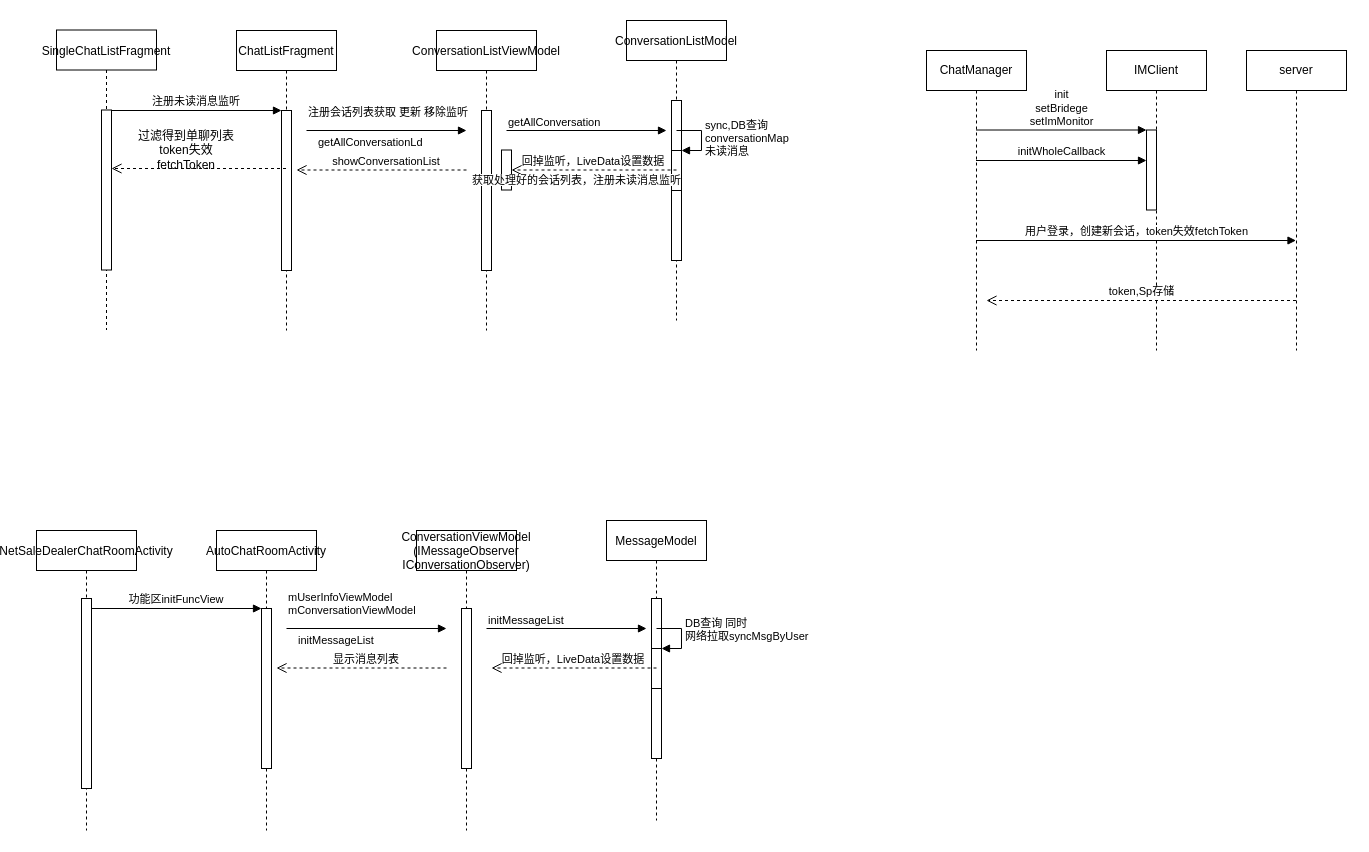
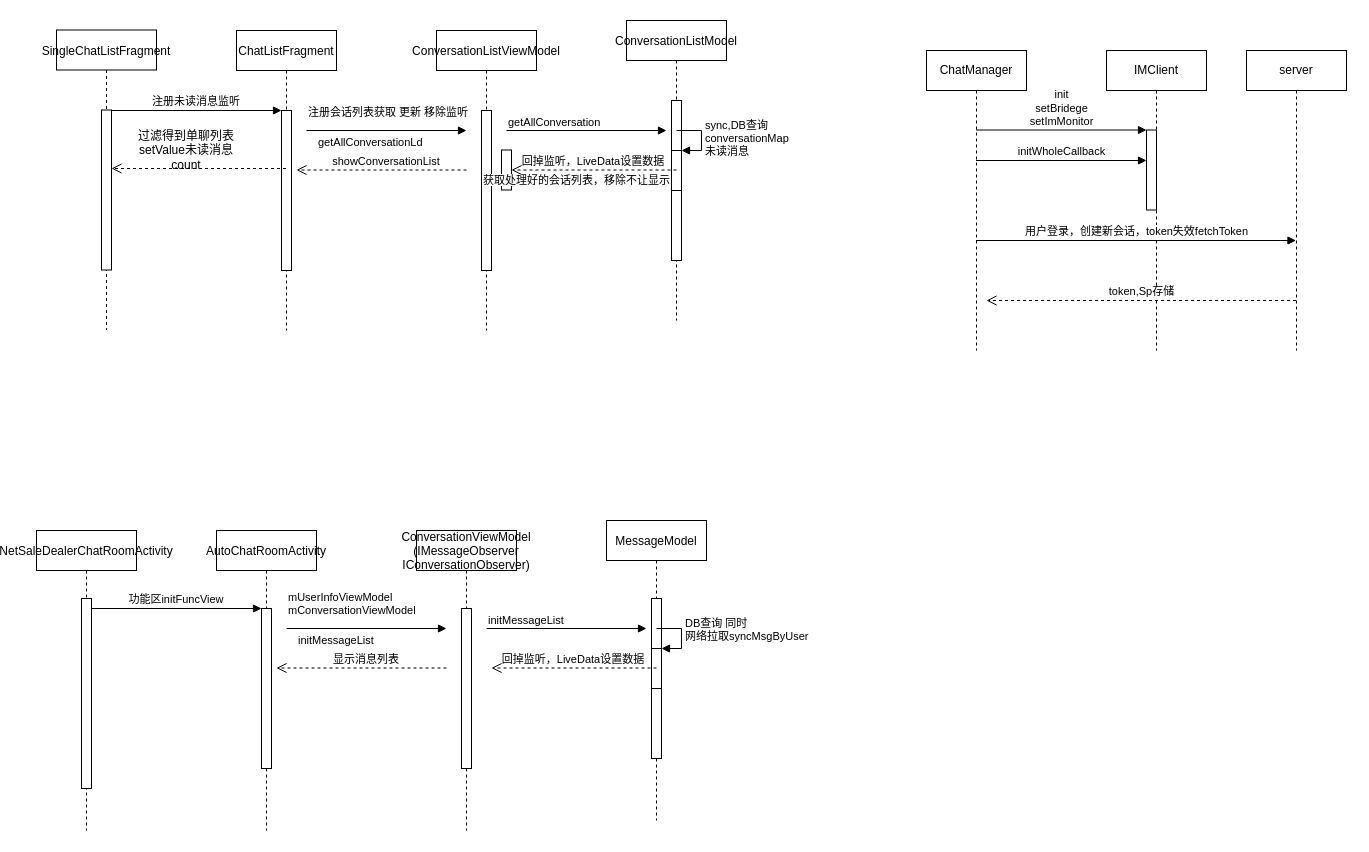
  <mxCell id="0" />
  <mxCell id="1" parent="0" />
  <mxCell id="2" value="ChatListFragment" style="shape=umlLifeline;perimeter=lifelinePerimeter;container=1;collapsible=0;recursiveResize=0;rounded=0;shadow=0;strokeWidth=1;" parent="1" vertex="1"><mxGeometry x="220" y="30" width="100" height="300" as="geometry" /></mxCell>
  <mxCell id="3" value="" style="points=[];perimeter=orthogonalPerimeter;rounded=0;shadow=0;strokeWidth=1;" parent="2" vertex="1"><mxGeometry x="45" y="80" width="10" height="160" as="geometry" /></mxCell>
  <mxCell id="4" value="" style="verticalAlign=bottom;endArrow=open;dashed=1;endSize=8;shadow=0;strokeWidth=1;" parent="1" edge="1"><mxGeometry relative="1" as="geometry"><mxPoint x="95" y="168" as="targetPoint" /><mxPoint x="269.5" y="168" as="sourcePoint" /><Array as="points"><mxPoint x="190" y="168" /></Array></mxGeometry></mxCell>
  <mxCell id="5" value="注册未读消息监听" style="verticalAlign=bottom;endArrow=block;entryX=0;entryY=0;shadow=0;strokeWidth=1;" parent="1" target="3" edge="1"><mxGeometry relative="1" as="geometry"><mxPoint x="95" y="110" as="sourcePoint" /></mxGeometry></mxCell>
  <mxCell id="6" value="ConversationListViewModel" style="shape=umlLifeline;perimeter=lifelinePerimeter;container=1;collapsible=0;recursiveResize=0;rounded=0;shadow=0;strokeWidth=1;" vertex="1" parent="1"><mxGeometry x="420" y="30" width="100" height="300" as="geometry" /></mxCell>
  <mxCell id="7" value="" style="points=[];perimeter=orthogonalPerimeter;rounded=0;shadow=0;strokeWidth=1;" vertex="1" parent="6"><mxGeometry x="45" y="80" width="10" height="160" as="geometry" /></mxCell>
  <mxCell id="8" value="" style="endArrow=block;endFill=1;html=1;edgeStyle=orthogonalEdgeStyle;align=left;verticalAlign=top;" edge="1" parent="1"><mxGeometry x="-1" relative="1" as="geometry"><mxPoint x="290" y="130" as="sourcePoint" /><mxPoint x="450" y="130" as="targetPoint" /></mxGeometry></mxCell>
  <mxCell id="9" value="注册会话列表获取 更新 移除监听" style="edgeLabel;resizable=0;html=1;align=left;verticalAlign=bottom;" connectable="0" vertex="1" parent="8"><mxGeometry x="-1" relative="1" as="geometry"><mxPoint y="-10" as="offset" /></mxGeometry></mxCell>
  <mxCell id="10" value="ConversationListModel" style="shape=umlLifeline;perimeter=lifelinePerimeter;container=1;collapsible=0;recursiveResize=0;rounded=0;shadow=0;strokeWidth=1;" vertex="1" parent="1"><mxGeometry x="610" y="20" width="100" height="300" as="geometry" /></mxCell>
  <mxCell id="11" value="" style="points=[];perimeter=orthogonalPerimeter;rounded=0;shadow=0;strokeWidth=1;" vertex="1" parent="10"><mxGeometry x="45" y="80" width="10" height="160" as="geometry" /></mxCell>
  <mxCell id="12" value="" style="html=1;points=[];perimeter=orthogonalPerimeter;" vertex="1" parent="10"><mxGeometry x="45" y="130" width="10" height="40" as="geometry" /></mxCell>
  <mxCell id="13" value="sync,DB查询&lt;br&gt;&lt;span style=&quot;text-align: center&quot;&gt;conversationMap&lt;br&gt;未读消息&lt;br&gt;&lt;/span&gt;" style="edgeStyle=orthogonalEdgeStyle;html=1;align=left;spacingLeft=2;endArrow=block;rounded=0;entryX=1;entryY=0;" edge="1" target="12" parent="10"><mxGeometry relative="1" as="geometry"><mxPoint x="50" y="110" as="sourcePoint" /><Array as="points"><mxPoint x="75" y="110" /></Array></mxGeometry></mxCell>
  <mxCell id="14" value="" style="endArrow=block;endFill=1;html=1;edgeStyle=orthogonalEdgeStyle;align=left;verticalAlign=top;" edge="1" parent="1"><mxGeometry x="-1" relative="1" as="geometry"><mxPoint x="490" y="130" as="sourcePoint" /><mxPoint x="650" y="130" as="targetPoint" /></mxGeometry></mxCell>
  <mxCell id="15" value="getAllConversation" style="edgeLabel;resizable=0;html=1;align=left;verticalAlign=bottom;" connectable="0" vertex="1" parent="14"><mxGeometry x="-1" relative="1" as="geometry" /></mxCell>
  <mxCell id="16" value="回掉监听，LiveData设置数据" style="verticalAlign=bottom;endArrow=open;dashed=1;endSize=8;exitX=0;exitY=0.95;shadow=0;strokeWidth=1;" edge="1" parent="1" target="19"><mxGeometry relative="1" as="geometry"><mxPoint x="490" y="169.5" as="targetPoint" /><mxPoint x="660" y="169.5" as="sourcePoint" /></mxGeometry></mxCell>
  <mxCell id="17" value="showConversationList" style="verticalAlign=bottom;endArrow=open;dashed=1;endSize=8;exitX=0;exitY=0.95;shadow=0;strokeWidth=1;" edge="1" parent="1"><mxGeometry x="-0.059" relative="1" as="geometry"><mxPoint x="280" y="169.5" as="targetPoint" /><mxPoint x="450" y="169.5" as="sourcePoint" /><mxPoint as="offset" /></mxGeometry></mxCell>
  <mxCell id="18" value="getAllConversationLd" style="edgeLabel;resizable=0;html=1;align=left;verticalAlign=bottom;" connectable="0" vertex="1" parent="1"><mxGeometry x="300" y="150" as="geometry" /></mxCell>
  <mxCell id="19" value="" style="html=1;points=[];perimeter=orthogonalPerimeter;" vertex="1" parent="1"><mxGeometry x="485" y="149.5" width="10" height="40" as="geometry" /></mxCell>
- <mxCell id="20" value="&lt;span style=&quot;font-size: 11px ; background-color: rgb(255 , 255 , 255)&quot;&gt;获取处理好的会话列表，注册未读消息监听&lt;/span&gt;" style="text;html=1;align=center;verticalAlign=middle;resizable=0;points=[];autosize=1;" vertex="1" parent="1"><mxGeometry x="450" y="169.5" width="220" height="20" as="geometry" /></mxCell>
+ <mxCell id="20" value="&lt;span style=&quot;font-size: 11px ; background-color: rgb(255 , 255 , 255)&quot;&gt;获取处理好的会话列表，移除不让显示&lt;/span&gt;" style="text;html=1;align=center;verticalAlign=middle;resizable=0;points=[];autosize=1;" vertex="1" parent="1"><mxGeometry x="450" y="169.5" width="220" height="20" as="geometry" /></mxCell>
  <mxCell id="21" value="NetSaleDealerChatRoomActivity" style="shape=umlLifeline;perimeter=lifelinePerimeter;container=1;collapsible=0;recursiveResize=0;rounded=0;shadow=0;strokeWidth=1;" vertex="1" parent="1"><mxGeometry x="20" y="530" width="100" height="300" as="geometry" /></mxCell>
  <mxCell id="22" value="" style="points=[];perimeter=orthogonalPerimeter;rounded=0;shadow=0;strokeWidth=1;" vertex="1" parent="21"><mxGeometry x="45" y="68" width="10" height="190" as="geometry" /></mxCell>
  <mxCell id="23" value="AutoChatRoomActivity" style="shape=umlLifeline;perimeter=lifelinePerimeter;container=1;collapsible=0;recursiveResize=0;rounded=0;shadow=0;strokeWidth=1;" vertex="1" parent="1"><mxGeometry x="200" y="530" width="100" height="300" as="geometry" /></mxCell>
  <mxCell id="24" value="" style="points=[];perimeter=orthogonalPerimeter;rounded=0;shadow=0;strokeWidth=1;" vertex="1" parent="23"><mxGeometry x="45" y="78" width="10" height="160" as="geometry" /></mxCell>
  <mxCell id="25" value="功能区initFuncView" style="verticalAlign=bottom;endArrow=block;entryX=0;entryY=0;shadow=0;strokeWidth=1;" edge="1" parent="1" source="22" target="24"><mxGeometry relative="1" as="geometry"><mxPoint x="175" y="608" as="sourcePoint" /></mxGeometry></mxCell>
  <mxCell id="26" value="ConversationViewModel&#10;(IMessageObserver&#10;IConversationObserver)" style="shape=umlLifeline;perimeter=lifelinePerimeter;container=1;collapsible=0;recursiveResize=0;rounded=0;shadow=0;strokeWidth=1;" vertex="1" parent="1"><mxGeometry x="400" y="530" width="100" height="300" as="geometry" /></mxCell>
  <mxCell id="27" value="" style="points=[];perimeter=orthogonalPerimeter;rounded=0;shadow=0;strokeWidth=1;" vertex="1" parent="26"><mxGeometry x="45" y="78" width="10" height="160" as="geometry" /></mxCell>
  <mxCell id="28" value="" style="endArrow=block;endFill=1;html=1;edgeStyle=orthogonalEdgeStyle;align=left;verticalAlign=top;" edge="1" parent="1"><mxGeometry x="-1" relative="1" as="geometry"><mxPoint x="270" y="628" as="sourcePoint" /><mxPoint x="430" y="628" as="targetPoint" /></mxGeometry></mxCell>
  <mxCell id="29" value="mUserInfoViewModel&lt;br&gt;&lt;span style=&quot;font-size: 11px&quot;&gt;mConversationViewModel&lt;/span&gt;" style="edgeLabel;resizable=0;html=1;align=left;verticalAlign=bottom;" connectable="0" vertex="1" parent="28"><mxGeometry x="-1" relative="1" as="geometry"><mxPoint y="-10" as="offset" /></mxGeometry></mxCell>
  <mxCell id="30" value="MessageModel" style="shape=umlLifeline;perimeter=lifelinePerimeter;container=1;collapsible=0;recursiveResize=0;rounded=0;shadow=0;strokeWidth=1;" vertex="1" parent="1"><mxGeometry x="590" y="520" width="100" height="300" as="geometry" /></mxCell>
  <mxCell id="31" value="" style="points=[];perimeter=orthogonalPerimeter;rounded=0;shadow=0;strokeWidth=1;" vertex="1" parent="30"><mxGeometry x="45" y="78" width="10" height="160" as="geometry" /></mxCell>
  <mxCell id="32" value="" style="html=1;points=[];perimeter=orthogonalPerimeter;" vertex="1" parent="30"><mxGeometry x="45" y="128" width="10" height="40" as="geometry" /></mxCell>
  <mxCell id="33" value="DB查询 同时&lt;br&gt;网络拉取syncMsgByUser&lt;br&gt;&lt;span style=&quot;text-align: center&quot;&gt;&lt;br&gt;&lt;/span&gt;" style="edgeStyle=orthogonalEdgeStyle;html=1;align=left;spacingLeft=2;endArrow=block;rounded=0;entryX=1;entryY=0;" edge="1" parent="30" target="32"><mxGeometry relative="1" as="geometry"><mxPoint x="50" y="108" as="sourcePoint" /><Array as="points"><mxPoint x="75" y="108" /></Array></mxGeometry></mxCell>
  <mxCell id="34" value="" style="endArrow=block;endFill=1;html=1;edgeStyle=orthogonalEdgeStyle;align=left;verticalAlign=top;" edge="1" parent="1"><mxGeometry x="-1" relative="1" as="geometry"><mxPoint x="470" y="628" as="sourcePoint" /><mxPoint x="630" y="628" as="targetPoint" /></mxGeometry></mxCell>
  <mxCell id="35" value="initMessageList&lt;br&gt;" style="edgeLabel;resizable=0;html=1;align=left;verticalAlign=bottom;" connectable="0" vertex="1" parent="34"><mxGeometry x="-1" relative="1" as="geometry" /></mxCell>
  <mxCell id="36" value="回掉监听，LiveData设置数据" style="verticalAlign=bottom;endArrow=open;dashed=1;endSize=8;exitX=0;exitY=0.95;shadow=0;strokeWidth=1;" edge="1" parent="1"><mxGeometry relative="1" as="geometry"><mxPoint x="475" y="667.5" as="targetPoint" /><mxPoint x="640" y="667.5" as="sourcePoint" /></mxGeometry></mxCell>
  <mxCell id="37" value="显示消息列表" style="verticalAlign=bottom;endArrow=open;dashed=1;endSize=8;exitX=0;exitY=0.95;shadow=0;strokeWidth=1;" edge="1" parent="1"><mxGeometry x="-0.059" relative="1" as="geometry"><mxPoint x="260" y="667.5" as="targetPoint" /><mxPoint x="430" y="667.5" as="sourcePoint" /><mxPoint as="offset" /></mxGeometry></mxCell>
  <mxCell id="38" value="initMessageList" style="edgeLabel;resizable=0;html=1;align=left;verticalAlign=bottom;" connectable="0" vertex="1" parent="1"><mxGeometry x="280" y="648" as="geometry" /></mxCell>
  <mxCell id="39" value="SingleChatListFragment" style="shape=umlLifeline;perimeter=lifelinePerimeter;container=1;collapsible=0;recursiveResize=0;rounded=0;shadow=0;strokeWidth=1;" vertex="1" parent="1"><mxGeometry x="40" y="29.5" width="100" height="300" as="geometry" /></mxCell>
  <mxCell id="40" value="" style="points=[];perimeter=orthogonalPerimeter;rounded=0;shadow=0;strokeWidth=1;" vertex="1" parent="39"><mxGeometry x="45" y="80" width="10" height="160" as="geometry" /></mxCell>
- <mxCell id="41" value="过滤得到单聊列表&lt;br&gt;token失效fetchToken" style="text;html=1;strokeColor=none;fillColor=none;align=center;verticalAlign=middle;whiteSpace=wrap;rounded=0;" vertex="1" parent="1"><mxGeometry x="120" y="140" width="100" height="20" as="geometry" /></mxCell>
+ <mxCell id="41" value="过滤得到单聊列表&lt;br&gt;setValue未读消息count" style="text;html=1;strokeColor=none;fillColor=none;align=center;verticalAlign=middle;whiteSpace=wrap;rounded=0;" vertex="1" parent="1"><mxGeometry x="120" y="140" width="100" height="20" as="geometry" /></mxCell>
  <mxCell id="42" value="ChatManager" style="shape=umlLifeline;perimeter=lifelinePerimeter;whiteSpace=wrap;html=1;container=1;collapsible=0;recursiveResize=0;outlineConnect=0;" vertex="1" parent="1"><mxGeometry x="910" y="50" width="100" height="300" as="geometry" /></mxCell>
  <mxCell id="43" value="IMClient" style="shape=umlLifeline;perimeter=lifelinePerimeter;whiteSpace=wrap;html=1;container=1;collapsible=0;recursiveResize=0;outlineConnect=0;" vertex="1" parent="1"><mxGeometry x="1090" y="50" width="100" height="300" as="geometry" /></mxCell>
  <mxCell id="44" value="" style="html=1;points=[];perimeter=orthogonalPerimeter;" vertex="1" parent="1"><mxGeometry x="1130" y="129.5" width="10" height="80" as="geometry" /></mxCell>
  <mxCell id="45" value="init&lt;br&gt;setBridege&lt;br&gt;setImMonitor" style="html=1;verticalAlign=bottom;endArrow=block;entryX=0;entryY=0;" edge="1" target="44" parent="1" source="42"><mxGeometry relative="1" as="geometry"><mxPoint x="1060" y="129.5" as="sourcePoint" /></mxGeometry></mxCell>
  <mxCell id="46" value="initWholeCallback" style="html=1;verticalAlign=bottom;endArrow=block;entryX=0;entryY=0;" edge="1" parent="1"><mxGeometry relative="1" as="geometry"><mxPoint x="959.5" y="160" as="sourcePoint" /><mxPoint x="1130" y="160" as="targetPoint" /></mxGeometry></mxCell>
  <mxCell id="47" value="server" style="shape=umlLifeline;perimeter=lifelinePerimeter;whiteSpace=wrap;html=1;container=1;collapsible=0;recursiveResize=0;outlineConnect=0;" vertex="1" parent="1"><mxGeometry x="1230" y="50" width="100" height="300" as="geometry" /></mxCell>
  <mxCell id="48" value="用户登录，创建新会话，token失效fetchToken" style="html=1;verticalAlign=bottom;endArrow=block;" edge="1" parent="1" target="47"><mxGeometry relative="1" as="geometry"><mxPoint x="959.5" y="240" as="sourcePoint" /><mxPoint x="1130" y="240" as="targetPoint" /></mxGeometry></mxCell>
  <mxCell id="49" value="token,Sp存储" style="html=1;verticalAlign=bottom;endArrow=open;dashed=1;endSize=8;" edge="1" parent="1" source="47"><mxGeometry relative="1" as="geometry"><mxPoint x="1050" y="300" as="sourcePoint" /><mxPoint x="970" y="300" as="targetPoint" /></mxGeometry></mxCell>
